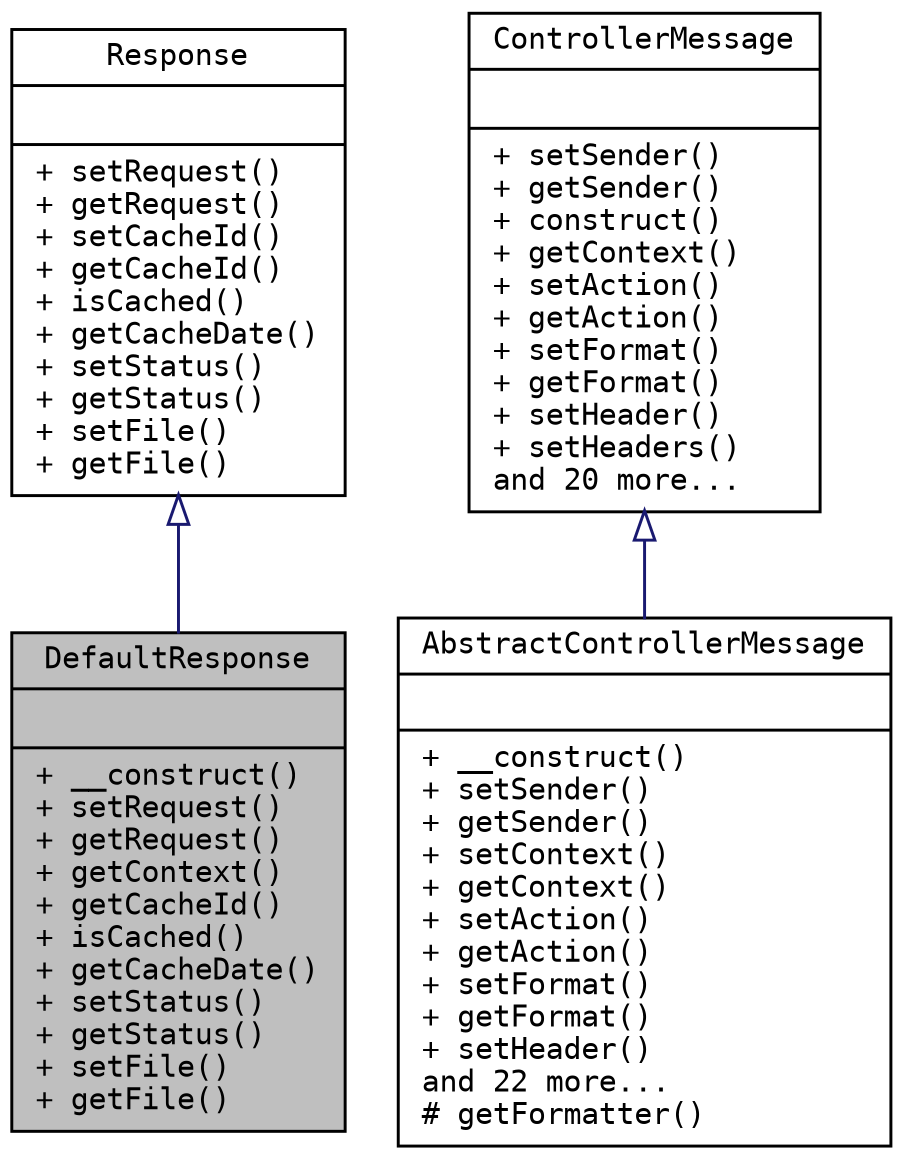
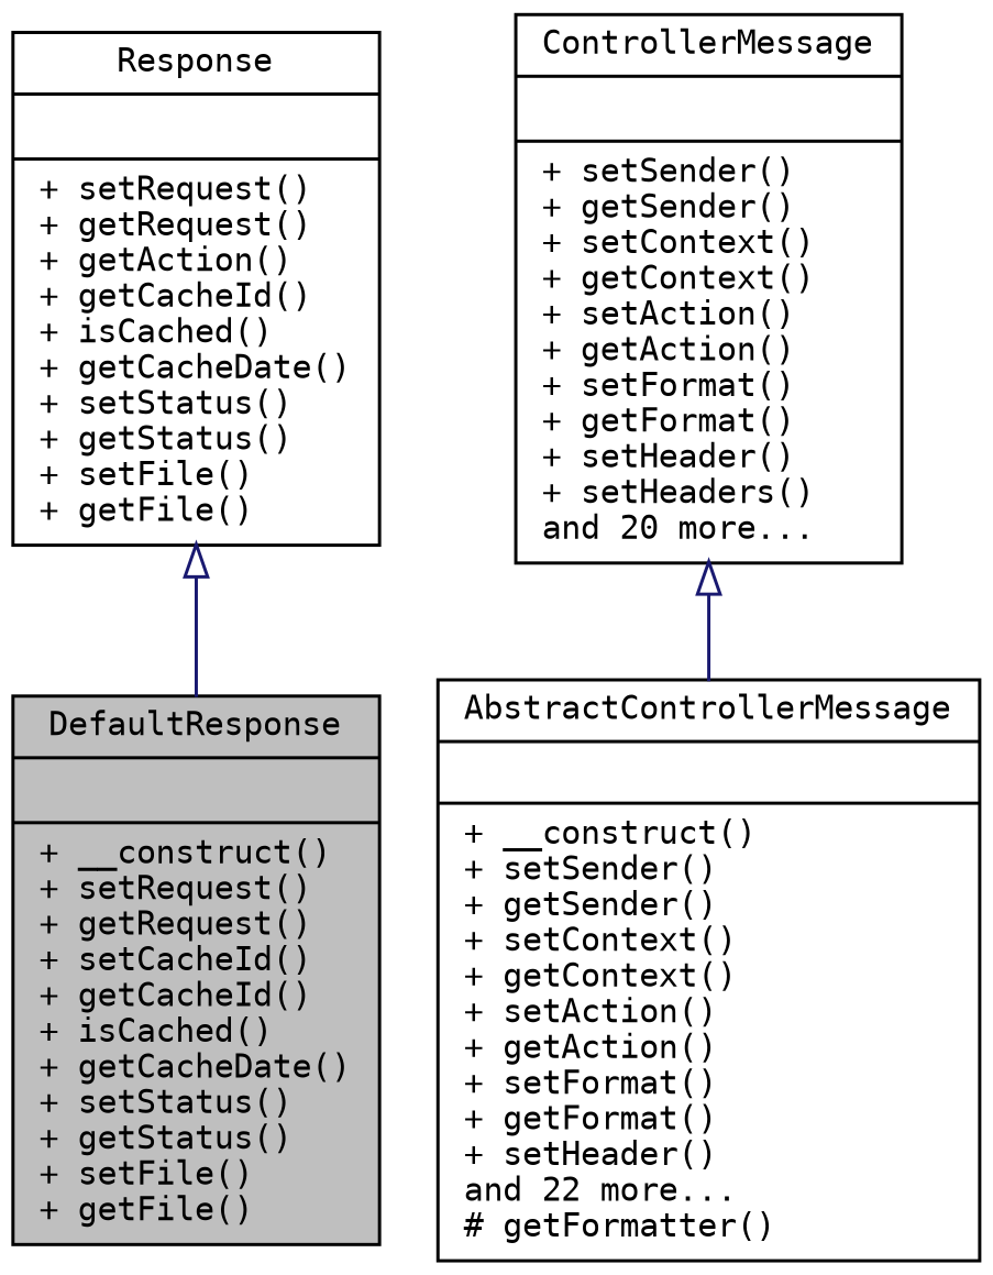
  digraph {
    fontname="DejaVu Sans Mono"
    node [color=black fillcolor=white fontname="DejaVu Sans Mono" fontsize=10 shape=record style=filled]
    edge [arrowtail=onormal color=midnightblue dir=back fontname="DejaVu Sans Mono" fontsize=10 labelfontname=Helvetica labelfontsize=10 style=solid]
-   n1 [fillcolor=grey75 fontcolor=black height=0.2 label="{DefaultResponse\n||+ __construct()\l+ setRequest()\l+ getRequest()\l+ getContext()\l+ getCacheId()\l+ isCached()\l+ getCacheDate()\l+ setStatus()\l+ getStatus()\l+ setFile()\l+ getFile()\l}" width=0.4]
+   n1 [fillcolor=grey75 fontcolor=black height=0.2 label="{DefaultResponse\n||+ __construct()\l+ setRequest()\l+ getRequest()\l+ setCacheId()\l+ getCacheId()\l+ isCached()\l+ getCacheDate()\l+ setStatus()\l+ getStatus()\l+ setFile()\l+ getFile()\l}" width=0.4]
    n2 [height=0.2 label="{AbstractControllerMessage\n||+ __construct()\l+ setSender()\l+ getSender()\l+ setContext()\l+ getContext()\l+ setAction()\l+ getAction()\l+ setFormat()\l+ getFormat()\l+ setHeader()\land 22 more...\l# getFormatter()\l}" width=0.4]
-   n3 [height=0.2 label="{ControllerMessage\n||+ setSender()\l+ getSender()\l+ construct()\l+ getContext()\l+ setAction()\l+ getAction()\l+ setFormat()\l+ getFormat()\l+ setHeader()\l+ setHeaders()\land 20 more...\l}" width=0.4]
-   n4 [height=0.2 label="{Response\n||+ setRequest()\l+ getRequest()\l+ setCacheId()\l+ getCacheId()\l+ isCached()\l+ getCacheDate()\l+ setStatus()\l+ getStatus()\l+ setFile()\l+ getFile()\l}" width=0.4]
+   n3 [height=0.2 label="{ControllerMessage\n||+ setSender()\l+ getSender()\l+ setContext()\l+ getContext()\l+ setAction()\l+ getAction()\l+ setFormat()\l+ getFormat()\l+ setHeader()\l+ setHeaders()\land 20 more...\l}" width=0.4]
+   n4 [height=0.2 label="{Response\n||+ setRequest()\l+ getRequest()\l+ getAction()\l+ getCacheId()\l+ isCached()\l+ getCacheDate()\l+ setStatus()\l+ getStatus()\l+ setFile()\l+ getFile()\l}" width=0.4]
    n3 -> n2
    n4 -> n1
  }
